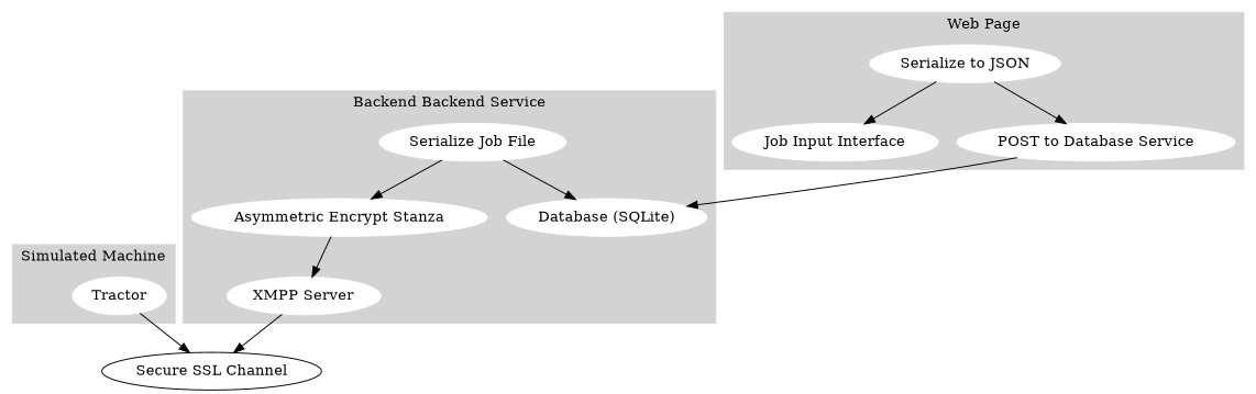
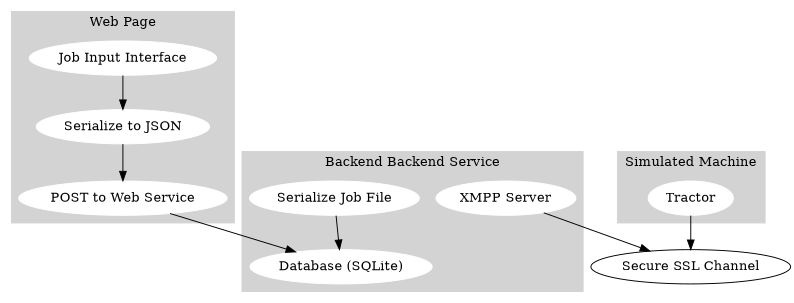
  digraph {
    node [color=white style=filled]
    n1 [label="Job Input Interface"]
    n2 [label="Serialize to JSON"]
-   n3 [label="POST to Database Service"]
+   n3 [label="POST to Web Service"]
    n4 [label="Database (SQLite)"]
    n5 [label="Serialize Job File"]
-   n6 [label="Asymmetric Encrypt Stanza"]
    n7 [label="XMPP Server"]
    n8 [label=Tractor]
    n9 [label="Secure SSL Channel" color="" style=""]
    subgraph cluster_1 {
      color=lightgrey
      label="Web Page"
      style=filled
      n1
      n2
      n3
    }
    subgraph cluster_2 {
      color=lightgrey
      label="Backend Backend Service"
      style=filled
      n4
      n5
-     n6
      n7
    }
    subgraph cluster_3 {
      color=lightgrey
      label="Simulated Machine"
      style=filled
      n8
    }
-   n2 -> n1
+   n1 -> n2
    n2 -> n3
    n3 -> n4
    n5 -> n4
-   n5 -> n6
-   n6 -> n7
    n7 -> n9
    n8 -> n9
  }
